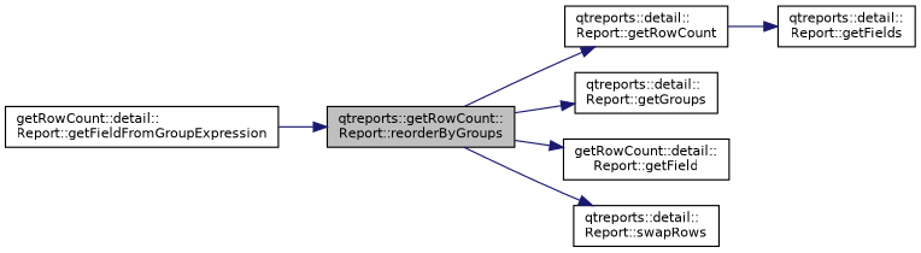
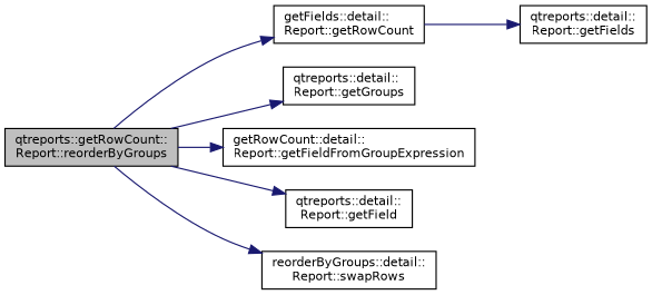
  digraph {
    rankdir=LR
    node [color=black fontname=Helvetica fontsize=10 shape=record]
    edge [color=midnightblue fontname=Helvetica fontsize=10 labelfontname=Helvetica labelfontsize=10 style=solid]
    n1 [fillcolor=grey75 fontcolor=black height=0.2 label="qtreports::getRowCount::\lReport::reorderByGroups" style=filled width=0.4]
-   n2 [height=0.2 label="qtreports::detail::\lReport::getRowCount" width=0.4]
+   n2 [height=0.2 label="getFields::detail::\lReport::getRowCount" width=0.4]
    n3 [height=0.2 label="qtreports::detail::\lReport::getGroups" width=0.4]
    n4 [height=0.2 label="getRowCount::detail::\lReport::getFieldFromGroupExpression" width=0.4]
-   n5 [height=0.2 label="getRowCount::detail::\lReport::getField" width=0.4]
-   n6 [height=0.2 label="qtreports::detail::\lReport::swapRows" width=0.4]
+   n5 [height=0.2 label="qtreports::detail::\lReport::getField" width=0.4]
+   n6 [height=0.2 label="reorderByGroups::detail::\lReport::swapRows" width=0.4]
    n7 [height=0.2 label="qtreports::detail::\lReport::getFields" width=0.4]
    n1 -> n2
    n1 -> n3
-   n4 -> n1
+   n1 -> n4
    n1 -> n5
    n1 -> n6
    n2 -> n7
  }
